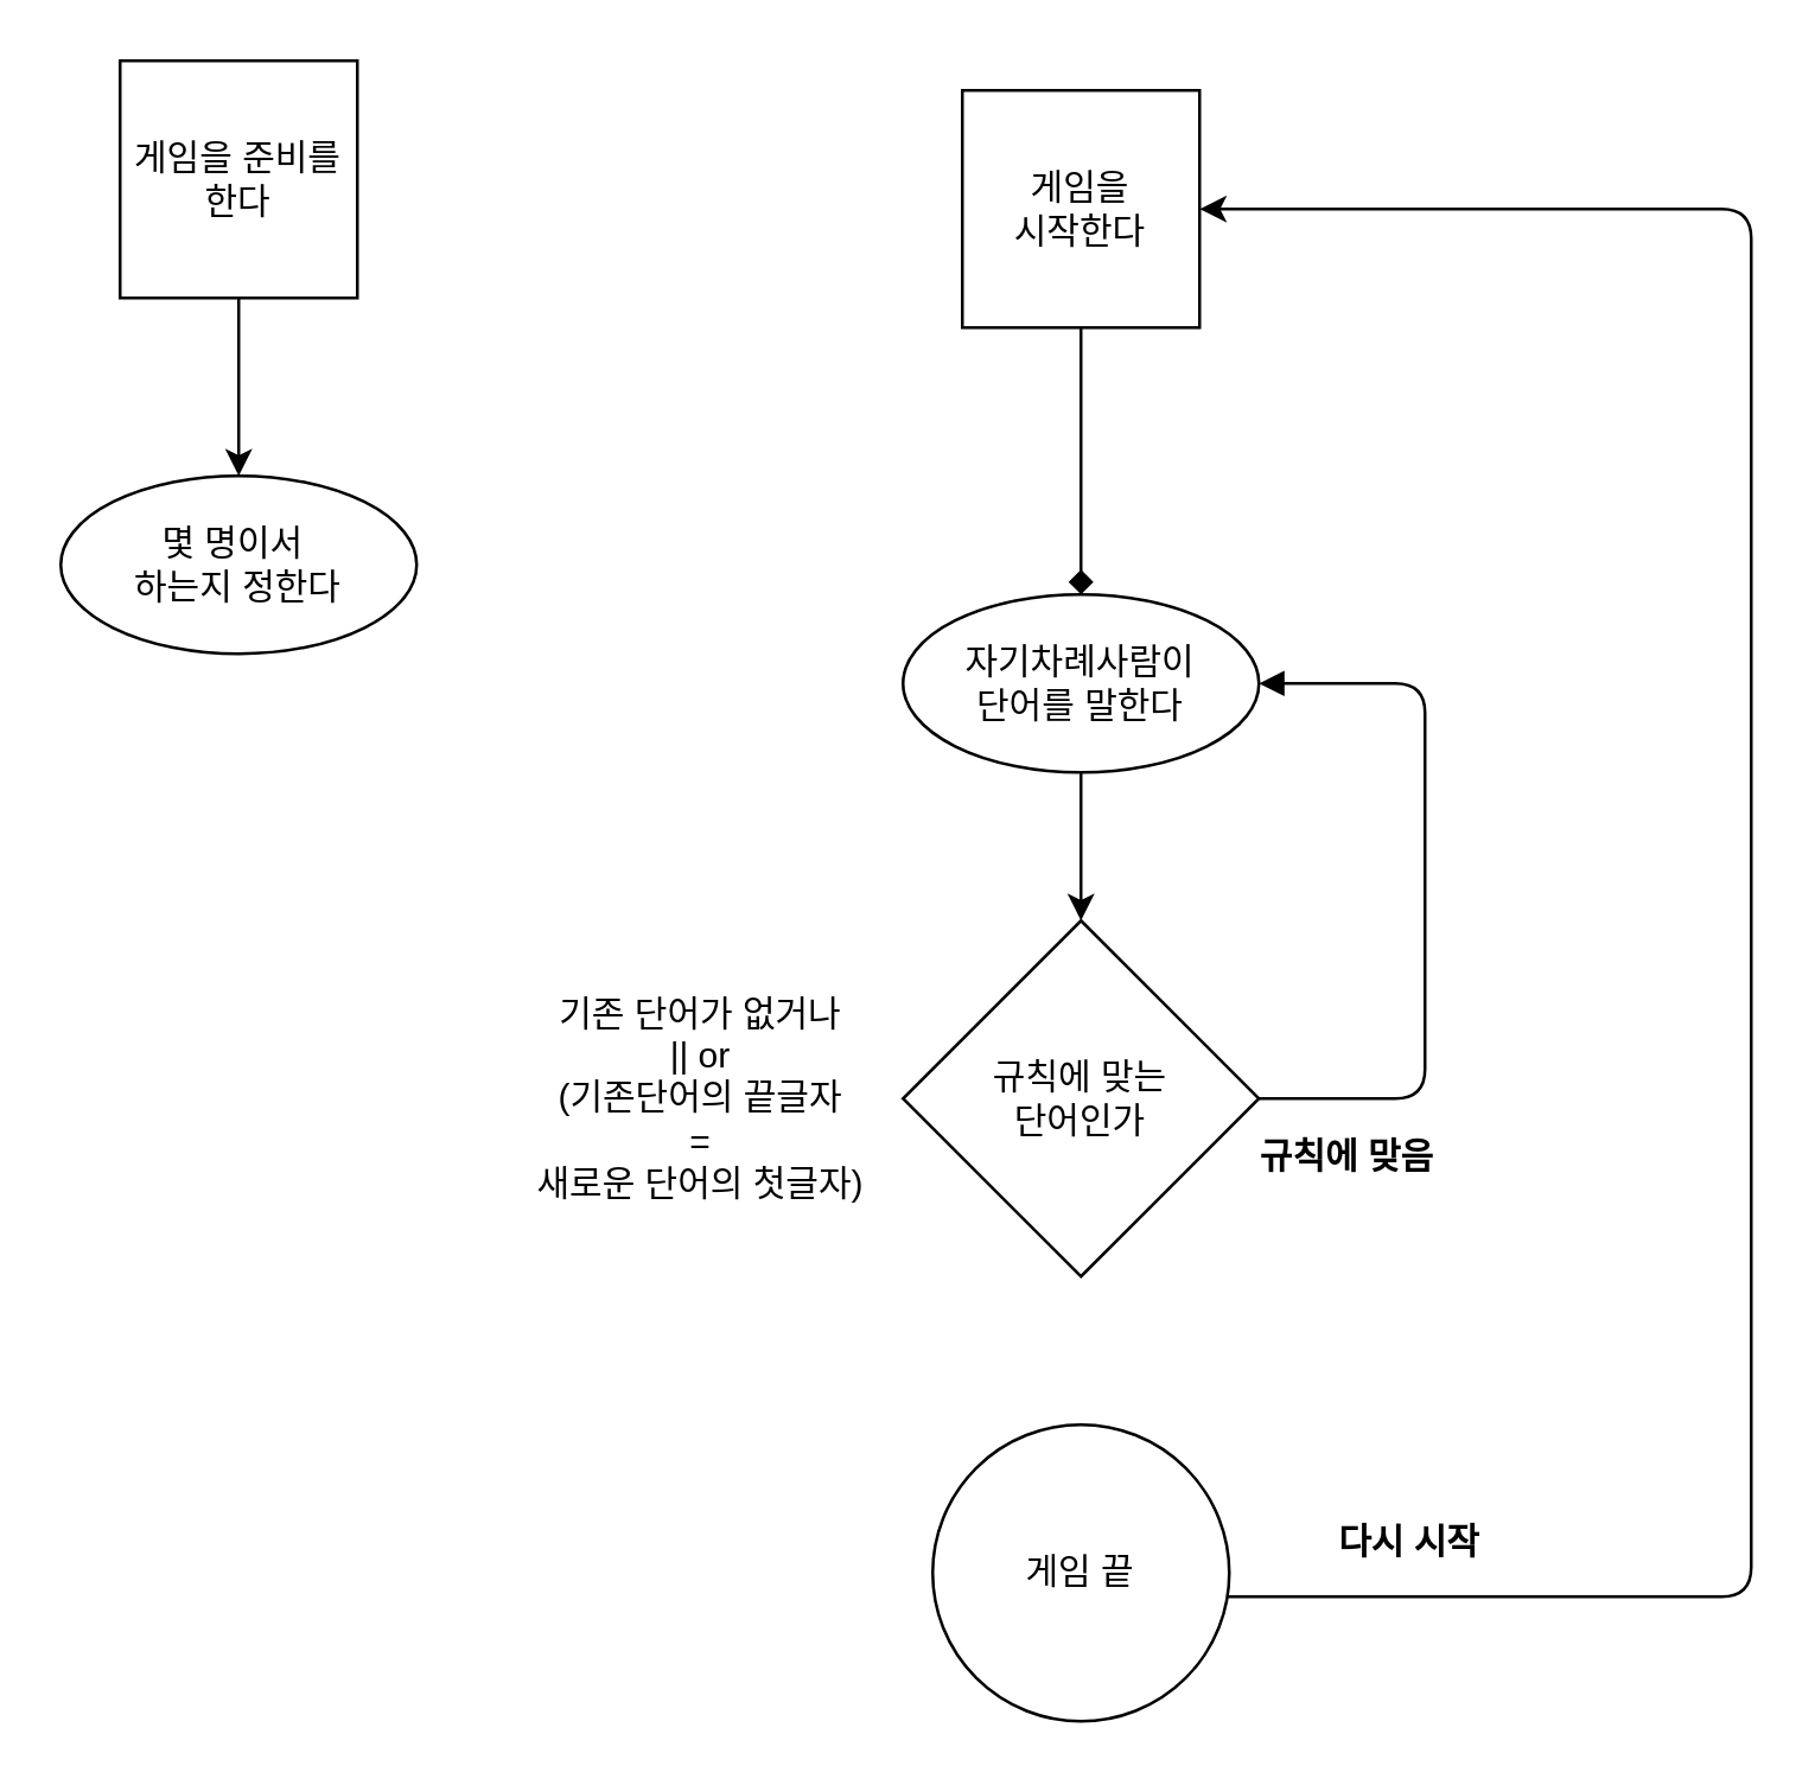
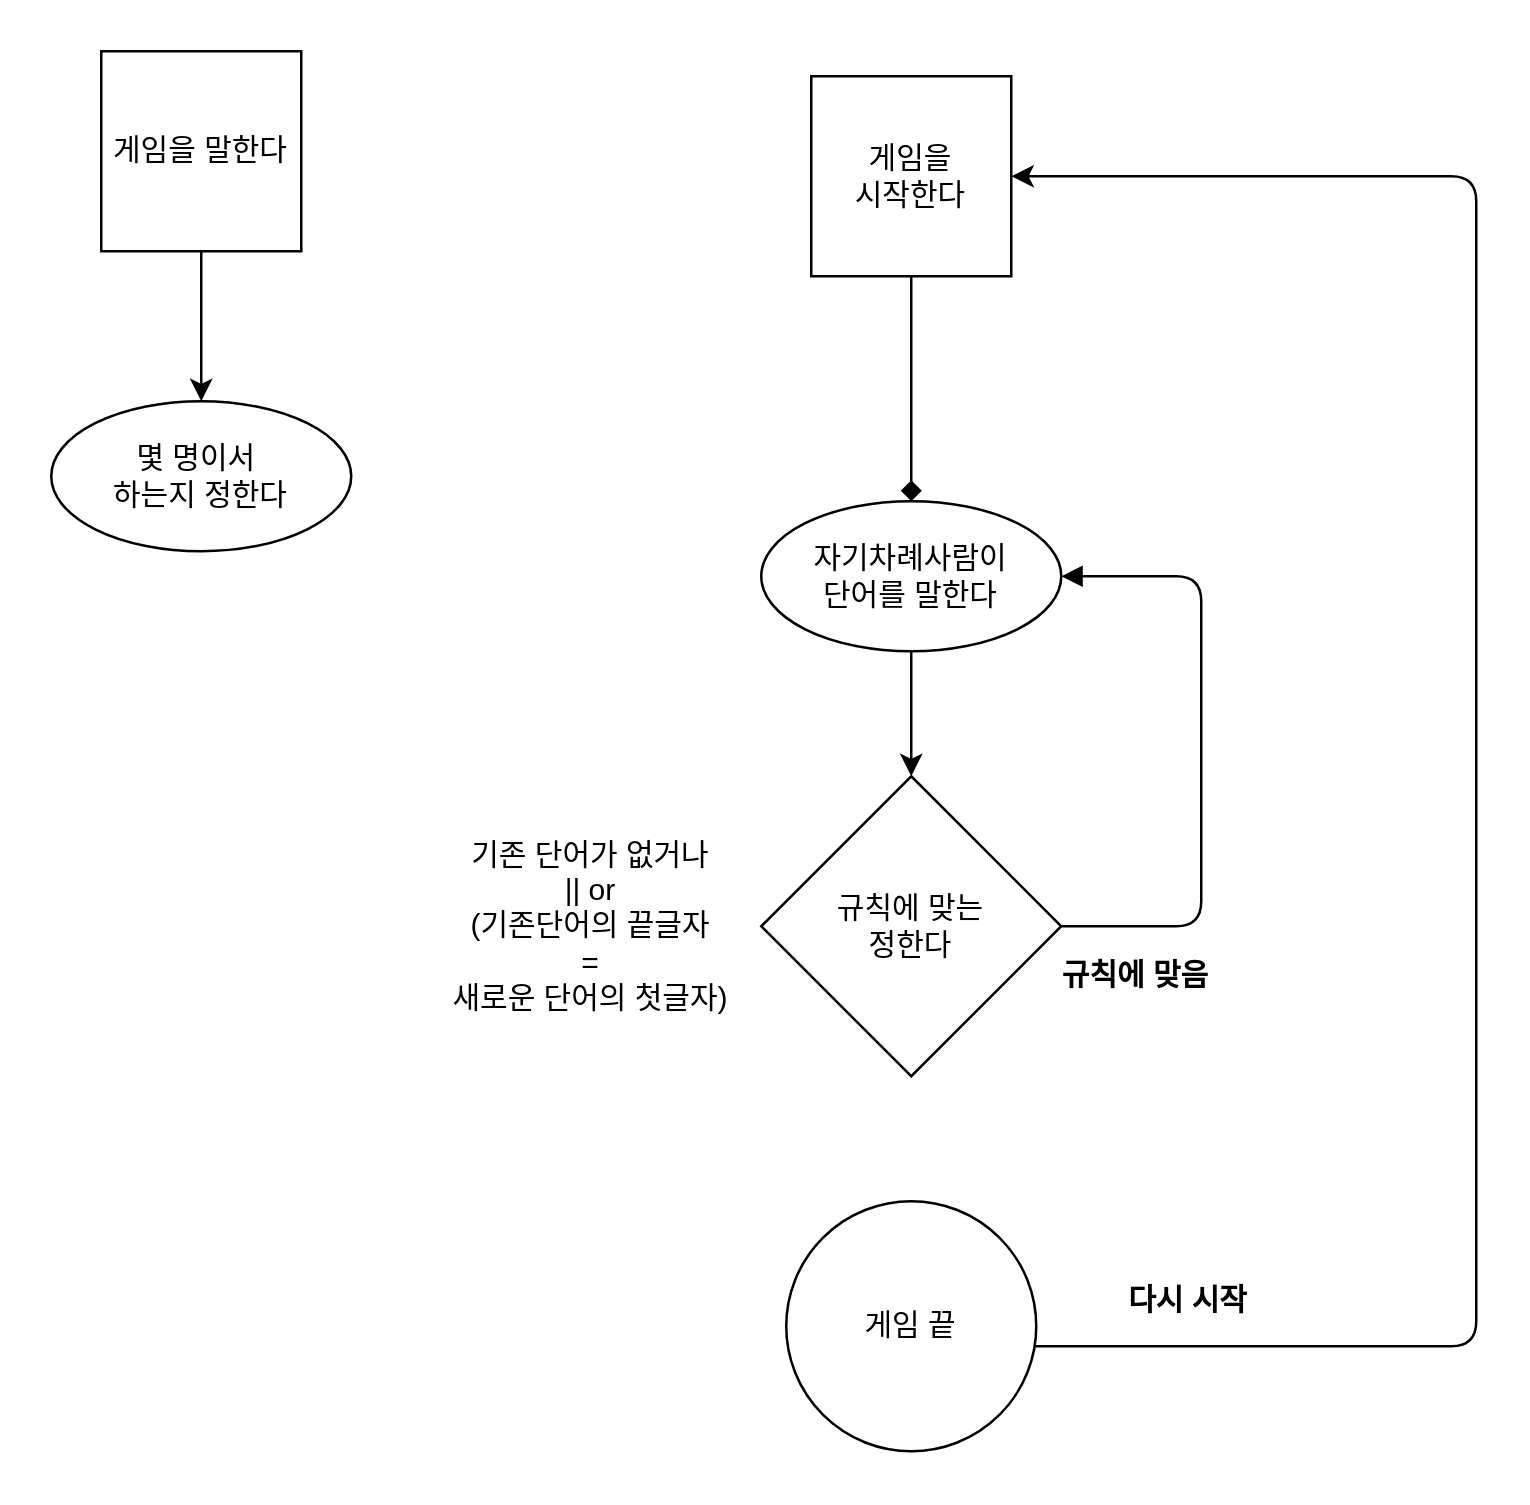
  <mxCell id="0" />
  <mxCell id="1" parent="0" />
  <mxCell id="2" value="" style="edgeStyle=orthogonalEdgeStyle;rounded=0;orthogonalLoop=1;jettySize=auto;html=1;startArrow=none;startFill=0;endArrow=classic;endFill=1;" edge="1" parent="1" source="3"><mxGeometry relative="1" as="geometry"><mxPoint x="80" y="160" as="targetPoint" /></mxGeometry></mxCell>
- <mxCell id="3" value="게임을 준비를한다" style="whiteSpace=wrap;html=1;aspect=fixed;direction=south;" vertex="1" parent="1"><mxGeometry x="40" y="20" width="80" height="80" as="geometry" /></mxCell>
+ <mxCell id="3" value="게임을 말한다" style="whiteSpace=wrap;html=1;aspect=fixed;direction=south;" vertex="1" parent="1"><mxGeometry x="40" y="20" width="80" height="80" as="geometry" /></mxCell>
  <mxCell id="4" value="" style="edgeStyle=orthogonalEdgeStyle;rounded=0;orthogonalLoop=1;jettySize=auto;html=1;endArrow=diamond;" edge="1" parent="1" source="5" target="7"><mxGeometry relative="1" as="geometry" /></mxCell>
  <mxCell id="5" value="게임을&lt;br&gt;시작한다" style="whiteSpace=wrap;html=1;aspect=fixed;" vertex="1" parent="1"><mxGeometry x="324" y="30" width="80" height="80" as="geometry" /></mxCell>
  <mxCell id="6" value="" style="edgeStyle=orthogonalEdgeStyle;rounded=0;orthogonalLoop=1;jettySize=auto;html=1;" edge="1" parent="1" source="7" target="8"><mxGeometry relative="1" as="geometry" /></mxCell>
  <mxCell id="7" value="자기차례사람이&lt;br&gt;단어를 말한다" style="ellipse;whiteSpace=wrap;html=1;" vertex="1" parent="1"><mxGeometry x="304" y="200" width="120" height="60" as="geometry" /></mxCell>
- <mxCell id="8" value="규칙에 맞는&lt;br&gt;단어인가" style="rhombus;whiteSpace=wrap;html=1;" vertex="1" parent="1"><mxGeometry x="304" y="310" width="120" height="120" as="geometry" /></mxCell>
+ <mxCell id="8" value="규칙에 맞는&lt;br&gt;정한다" style="rhombus;whiteSpace=wrap;html=1;" vertex="1" parent="1"><mxGeometry x="304" y="310" width="120" height="120" as="geometry" /></mxCell>
  <mxCell id="9" value="" style="endArrow=classic;startArrow=none;html=1;entryX=1;entryY=0.5;entryDx=0;entryDy=0;exitX=0.96;exitY=0.58;exitDx=0;exitDy=0;startFill=0;exitPerimeter=0;" edge="1" parent="1" source="13" target="5"><mxGeometry width="50" height="50" relative="1" as="geometry"><mxPoint x="432" y="538" as="sourcePoint" /><mxPoint x="480" y="270" as="targetPoint" /><Array as="points"><mxPoint x="590" y="538" /><mxPoint x="590" y="300" /><mxPoint x="590" y="70" /></Array></mxGeometry></mxCell>
  <mxCell id="10" value="&lt;b&gt;다시 시작&lt;/b&gt;" style="text;html=1;strokeColor=none;fillColor=none;align=center;verticalAlign=middle;whiteSpace=wrap;rounded=0;" vertex="1" parent="1"><mxGeometry x="440" y="510" width="70" height="20" as="geometry" /></mxCell>
  <mxCell id="11" value="" style="endArrow=block;startArrow=none;html=1;exitX=1;exitY=0.5;exitDx=0;exitDy=0;entryX=1;entryY=0.5;entryDx=0;entryDy=0;verticalAlign=bottom;endFill=1;startFill=0;" edge="1" parent="1" source="8" target="7"><mxGeometry width="50" height="50" relative="1" as="geometry"><mxPoint x="430" y="350" as="sourcePoint" /><mxPoint x="480" y="300" as="targetPoint" /><Array as="points"><mxPoint x="480" y="370" /><mxPoint x="480" y="300" /><mxPoint x="480" y="230" /></Array></mxGeometry></mxCell>
  <mxCell id="12" value="&lt;b&gt;규칙에 맞음&lt;/b&gt;" style="text;html=1;strokeColor=none;fillColor=none;align=center;verticalAlign=middle;whiteSpace=wrap;rounded=0;" vertex="1" parent="1"><mxGeometry x="410" y="380" width="88" height="20" as="geometry" /></mxCell>
  <mxCell id="13" value="게임 끝" style="ellipse;whiteSpace=wrap;html=1;aspect=fixed;" vertex="1" parent="1"><mxGeometry x="314" y="480" width="100" height="100" as="geometry" /></mxCell>
  <mxCell id="14" value="몇 명이서&amp;nbsp;&lt;br&gt;하는지 정한다" style="ellipse;whiteSpace=wrap;html=1;" vertex="1" parent="1"><mxGeometry x="20" y="160" width="120" height="60" as="geometry" /></mxCell>
  <mxCell id="15" value="기존 단어가 없거나&lt;br&gt;|| or&lt;br&gt;(기존단어의 끝글자&lt;br&gt;=&lt;br&gt;새로운 단어의 첫글자)" style="text;html=1;strokeColor=none;fillColor=none;align=center;verticalAlign=middle;whiteSpace=wrap;rounded=0;" vertex="1" parent="1"><mxGeometry x="170" y="320" width="132" height="100" as="geometry" /></mxCell>
